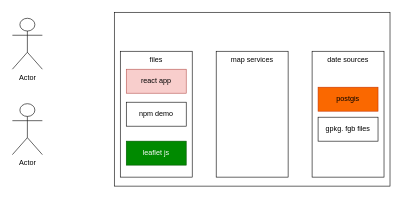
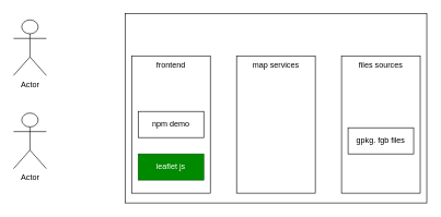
  <mxCell id="0" />
  <mxCell id="1" parent="0" />
  <mxCell id="2" value="gpkg. fgb files" style="rounded=0;whiteSpace=wrap;html=1;" vertex="1" parent="1"><mxGeometry x="390" y="75" width="100" height="40" as="geometry" /></mxCell>
  <mxCell id="3" value="demo app" style="rounded=0;whiteSpace=wrap;html=1;" vertex="1" parent="1"><mxGeometry x="190" y="20" width="460" height="290" as="geometry" /></mxCell>
- <mxCell id="4" value="files" style="rounded=0;whiteSpace=wrap;html=1;verticalAlign=top;" vertex="1" parent="1"><mxGeometry x="200" y="85" width="120" height="210" as="geometry" /></mxCell>
+ <mxCell id="4" value="frontend" style="rounded=0;whiteSpace=wrap;html=1;verticalAlign=top;" vertex="1" parent="1"><mxGeometry x="200" y="85" width="120" height="210" as="geometry" /></mxCell>
  <mxCell id="5" value="map services" style="rounded=0;whiteSpace=wrap;html=1;verticalAlign=top;" vertex="1" parent="1"><mxGeometry x="360" y="85" width="120" height="210" as="geometry" /></mxCell>
- <mxCell id="6" value="date sources" style="rounded=0;whiteSpace=wrap;html=1;verticalAlign=top;" vertex="1" parent="1"><mxGeometry x="520" y="85" width="120" height="210" as="geometry" /></mxCell>
- <mxCell id="7" value="react app" style="rounded=0;whiteSpace=wrap;html=1;fillColor=#f8cecc;strokeColor=#b85450;" vertex="1" parent="1"><mxGeometry x="210" y="115" width="100" height="40" as="geometry" /></mxCell>
+ <mxCell id="6" value="files sources" style="rounded=0;whiteSpace=wrap;html=1;verticalAlign=top;" vertex="1" parent="1"><mxGeometry x="520" y="85" width="120" height="210" as="geometry" /></mxCell>
  <mxCell id="8" value="npm demo" style="rounded=0;whiteSpace=wrap;html=1;" vertex="1" parent="1"><mxGeometry x="210" y="170" width="100" height="40" as="geometry" /></mxCell>
  <mxCell id="9" value="leaflet js" style="rounded=0;whiteSpace=wrap;html=1;fillColor=#008a00;fontColor=#ffffff;strokeColor=#005700;" vertex="1" parent="1"><mxGeometry x="210" y="235" width="100" height="40" as="geometry" /></mxCell>
- <mxCell id="10" value="postgis" style="rounded=0;whiteSpace=wrap;html=1;fillColor=#fa6800;fontColor=#000000;strokeColor=#C73500;" vertex="1" parent="1"><mxGeometry x="530" y="145" width="100" height="40" as="geometry" /></mxCell>
  <mxCell id="11" value="gpkg. fgb files" style="rounded=0;whiteSpace=wrap;html=1;" vertex="1" parent="1"><mxGeometry x="530" y="195" width="100" height="40" as="geometry" /></mxCell>
  <mxCell id="12" value="Actor" style="shape=umlActor;verticalLabelPosition=bottom;verticalAlign=top;html=1;outlineConnect=0;" vertex="1" parent="1"><mxGeometry x="20" y="30" width="50" height="85" as="geometry" /></mxCell>
  <mxCell id="13" value="Actor" style="shape=umlActor;verticalLabelPosition=bottom;verticalAlign=top;html=1;outlineConnect=0;" vertex="1" parent="1"><mxGeometry x="20" y="172.5" width="50" height="85" as="geometry" /></mxCell>
